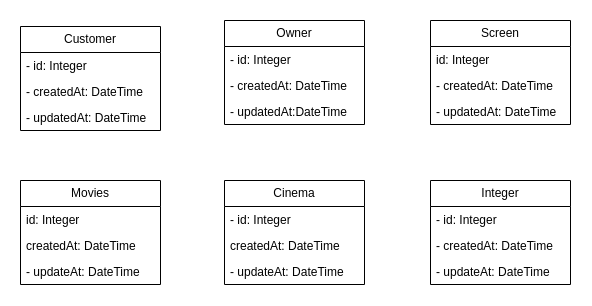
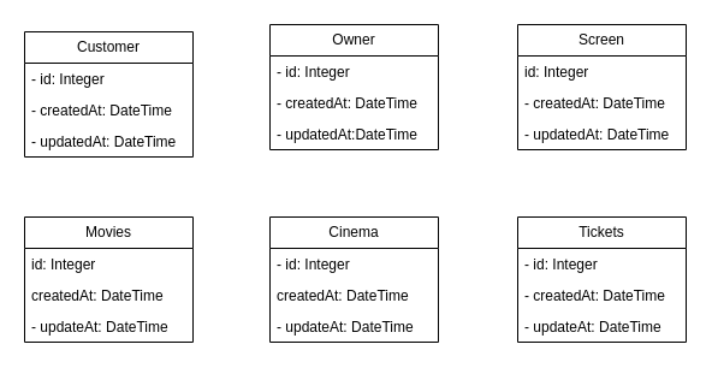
  <mxCell id="0" />
  <mxCell id="1" parent="0" />
  <mxCell id="2" value="Customer" style="swimlane;fontStyle=0;childLayout=stackLayout;horizontal=1;startSize=26;fillColor=none;horizontalStack=0;resizeParent=1;resizeParentMax=0;resizeLast=0;collapsible=1;marginBottom=0;whiteSpace=wrap;html=1;" vertex="1" parent="1"><mxGeometry x="20" y="26" width="140" height="104" as="geometry" /></mxCell>
  <mxCell id="3" value="- id: Integer" style="text;strokeColor=none;fillColor=none;align=left;verticalAlign=top;spacingLeft=4;spacingRight=4;overflow=hidden;rotatable=0;points=[[0,0.5],[1,0.5]];portConstraint=eastwest;whiteSpace=wrap;html=1;" vertex="1" parent="2"><mxGeometry y="26" width="140" height="26" as="geometry" /></mxCell>
  <mxCell id="4" value="- createdAt: DateTime" style="text;strokeColor=none;fillColor=none;align=left;verticalAlign=top;spacingLeft=4;spacingRight=4;overflow=hidden;rotatable=0;points=[[0,0.5],[1,0.5]];portConstraint=eastwest;whiteSpace=wrap;html=1;" vertex="1" parent="2"><mxGeometry y="52" width="140" height="26" as="geometry" /></mxCell>
  <mxCell id="5" value="- updatedAt: DateTime" style="text;strokeColor=none;fillColor=none;align=left;verticalAlign=top;spacingLeft=4;spacingRight=4;overflow=hidden;rotatable=0;points=[[0,0.5],[1,0.5]];portConstraint=eastwest;whiteSpace=wrap;html=1;" vertex="1" parent="2"><mxGeometry y="78" width="140" height="26" as="geometry" /></mxCell>
  <mxCell id="6" value="Owner" style="swimlane;fontStyle=0;childLayout=stackLayout;horizontal=1;startSize=26;fillColor=none;horizontalStack=0;resizeParent=1;resizeParentMax=0;resizeLast=0;collapsible=1;marginBottom=0;whiteSpace=wrap;html=1;" vertex="1" parent="1"><mxGeometry x="224" y="20" width="140" height="104" as="geometry" /></mxCell>
  <mxCell id="7" value="- id: Integer" style="text;strokeColor=none;fillColor=none;align=left;verticalAlign=top;spacingLeft=4;spacingRight=4;overflow=hidden;rotatable=0;points=[[0,0.5],[1,0.5]];portConstraint=eastwest;whiteSpace=wrap;html=1;" vertex="1" parent="6"><mxGeometry y="26" width="140" height="26" as="geometry" /></mxCell>
  <mxCell id="8" value="- createdAt: DateTime" style="text;strokeColor=none;fillColor=none;align=left;verticalAlign=top;spacingLeft=4;spacingRight=4;overflow=hidden;rotatable=0;points=[[0,0.5],[1,0.5]];portConstraint=eastwest;whiteSpace=wrap;html=1;" vertex="1" parent="6"><mxGeometry y="52" width="140" height="26" as="geometry" /></mxCell>
  <mxCell id="9" value="- updatedAt:DateTime" style="text;strokeColor=none;fillColor=none;align=left;verticalAlign=top;spacingLeft=4;spacingRight=4;overflow=hidden;rotatable=0;points=[[0,0.5],[1,0.5]];portConstraint=eastwest;whiteSpace=wrap;html=1;" vertex="1" parent="6"><mxGeometry y="78" width="140" height="26" as="geometry" /></mxCell>
  <mxCell id="10" value="Screen" style="swimlane;fontStyle=0;childLayout=stackLayout;horizontal=1;startSize=26;fillColor=none;horizontalStack=0;resizeParent=1;resizeParentMax=0;resizeLast=0;collapsible=1;marginBottom=0;whiteSpace=wrap;html=1;" vertex="1" parent="1"><mxGeometry x="430" y="20" width="140" height="104" as="geometry" /></mxCell>
  <mxCell id="11" value="id: Integer" style="text;strokeColor=none;fillColor=none;align=left;verticalAlign=top;spacingLeft=4;spacingRight=4;overflow=hidden;rotatable=0;points=[[0,0.5],[1,0.5]];portConstraint=eastwest;whiteSpace=wrap;html=1;" vertex="1" parent="10"><mxGeometry y="26" width="140" height="26" as="geometry" /></mxCell>
  <mxCell id="12" value="- createdAt: DateTime" style="text;strokeColor=none;fillColor=none;align=left;verticalAlign=top;spacingLeft=4;spacingRight=4;overflow=hidden;rotatable=0;points=[[0,0.5],[1,0.5]];portConstraint=eastwest;whiteSpace=wrap;html=1;" vertex="1" parent="10"><mxGeometry y="52" width="140" height="26" as="geometry" /></mxCell>
  <mxCell id="13" value="- updatedAt: DateTime" style="text;strokeColor=none;fillColor=none;align=left;verticalAlign=top;spacingLeft=4;spacingRight=4;overflow=hidden;rotatable=0;points=[[0,0.5],[1,0.5]];portConstraint=eastwest;whiteSpace=wrap;html=1;" vertex="1" parent="10"><mxGeometry y="78" width="140" height="26" as="geometry" /></mxCell>
- <mxCell id="14" value="Integer" style="swimlane;fontStyle=0;childLayout=stackLayout;horizontal=1;startSize=26;fillColor=none;horizontalStack=0;resizeParent=1;resizeParentMax=0;resizeLast=0;collapsible=1;marginBottom=0;whiteSpace=wrap;html=1;" vertex="1" parent="1"><mxGeometry x="430" y="180" width="140" height="104" as="geometry" /></mxCell>
+ <mxCell id="14" value="Tickets" style="swimlane;fontStyle=0;childLayout=stackLayout;horizontal=1;startSize=26;fillColor=none;horizontalStack=0;resizeParent=1;resizeParentMax=0;resizeLast=0;collapsible=1;marginBottom=0;whiteSpace=wrap;html=1;" vertex="1" parent="1"><mxGeometry x="430" y="180" width="140" height="104" as="geometry" /></mxCell>
  <mxCell id="15" value="- id: Integer" style="text;strokeColor=none;fillColor=none;align=left;verticalAlign=top;spacingLeft=4;spacingRight=4;overflow=hidden;rotatable=0;points=[[0,0.5],[1,0.5]];portConstraint=eastwest;whiteSpace=wrap;html=1;" vertex="1" parent="14"><mxGeometry y="26" width="140" height="26" as="geometry" /></mxCell>
  <mxCell id="16" value="- createdAt: DateTime&amp;nbsp;" style="text;strokeColor=none;fillColor=none;align=left;verticalAlign=top;spacingLeft=4;spacingRight=4;overflow=hidden;rotatable=0;points=[[0,0.5],[1,0.5]];portConstraint=eastwest;whiteSpace=wrap;html=1;" vertex="1" parent="14"><mxGeometry y="52" width="140" height="26" as="geometry" /></mxCell>
  <mxCell id="17" value="- updateAt: DateTime" style="text;strokeColor=none;fillColor=none;align=left;verticalAlign=top;spacingLeft=4;spacingRight=4;overflow=hidden;rotatable=0;points=[[0,0.5],[1,0.5]];portConstraint=eastwest;whiteSpace=wrap;html=1;" vertex="1" parent="14"><mxGeometry y="78" width="140" height="26" as="geometry" /></mxCell>
  <mxCell id="18" value="Movies" style="swimlane;fontStyle=0;childLayout=stackLayout;horizontal=1;startSize=26;fillColor=none;horizontalStack=0;resizeParent=1;resizeParentMax=0;resizeLast=0;collapsible=1;marginBottom=0;whiteSpace=wrap;html=1;" vertex="1" parent="1"><mxGeometry x="20" y="180" width="140" height="104" as="geometry" /></mxCell>
  <mxCell id="19" value="id: Integer" style="text;strokeColor=none;fillColor=none;align=left;verticalAlign=top;spacingLeft=4;spacingRight=4;overflow=hidden;rotatable=0;points=[[0,0.5],[1,0.5]];portConstraint=eastwest;whiteSpace=wrap;html=1;" vertex="1" parent="18"><mxGeometry y="26" width="140" height="26" as="geometry" /></mxCell>
  <mxCell id="20" value="createdAt: DateTime" style="text;strokeColor=none;fillColor=none;align=left;verticalAlign=top;spacingLeft=4;spacingRight=4;overflow=hidden;rotatable=0;points=[[0,0.5],[1,0.5]];portConstraint=eastwest;whiteSpace=wrap;html=1;" vertex="1" parent="18"><mxGeometry y="52" width="140" height="26" as="geometry" /></mxCell>
  <mxCell id="21" value="- updateAt: DateTime" style="text;strokeColor=none;fillColor=none;align=left;verticalAlign=top;spacingLeft=4;spacingRight=4;overflow=hidden;rotatable=0;points=[[0,0.5],[1,0.5]];portConstraint=eastwest;whiteSpace=wrap;html=1;" vertex="1" parent="18"><mxGeometry y="78" width="140" height="26" as="geometry" /></mxCell>
  <mxCell id="22" value="Cinema" style="swimlane;fontStyle=0;childLayout=stackLayout;horizontal=1;startSize=26;fillColor=none;horizontalStack=0;resizeParent=1;resizeParentMax=0;resizeLast=0;collapsible=1;marginBottom=0;whiteSpace=wrap;html=1;" vertex="1" parent="1"><mxGeometry x="224" y="180" width="140" height="104" as="geometry" /></mxCell>
  <mxCell id="23" value="- id: Integer" style="text;strokeColor=none;fillColor=none;align=left;verticalAlign=top;spacingLeft=4;spacingRight=4;overflow=hidden;rotatable=0;points=[[0,0.5],[1,0.5]];portConstraint=eastwest;whiteSpace=wrap;html=1;" vertex="1" parent="22"><mxGeometry y="26" width="140" height="26" as="geometry" /></mxCell>
  <mxCell id="24" value="createdAt: DateTime" style="text;strokeColor=none;fillColor=none;align=left;verticalAlign=top;spacingLeft=4;spacingRight=4;overflow=hidden;rotatable=0;points=[[0,0.5],[1,0.5]];portConstraint=eastwest;whiteSpace=wrap;html=1;" vertex="1" parent="22"><mxGeometry y="52" width="140" height="26" as="geometry" /></mxCell>
  <mxCell id="25" value="- updateAt: DateTime" style="text;strokeColor=none;fillColor=none;align=left;verticalAlign=top;spacingLeft=4;spacingRight=4;overflow=hidden;rotatable=0;points=[[0,0.5],[1,0.5]];portConstraint=eastwest;whiteSpace=wrap;html=1;" vertex="1" parent="22"><mxGeometry y="78" width="140" height="26" as="geometry" /></mxCell>
